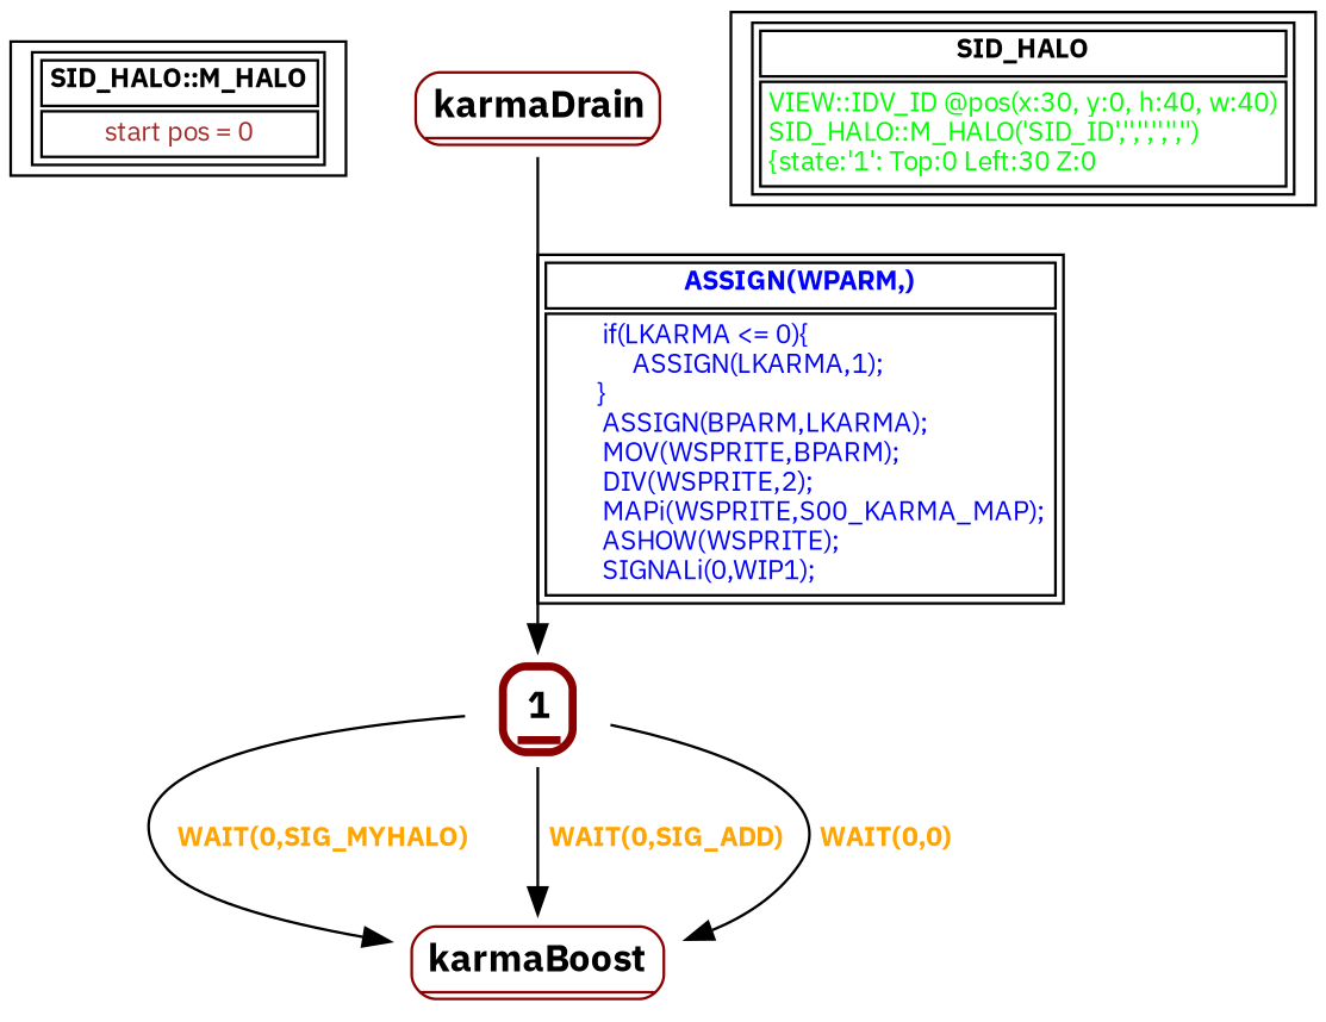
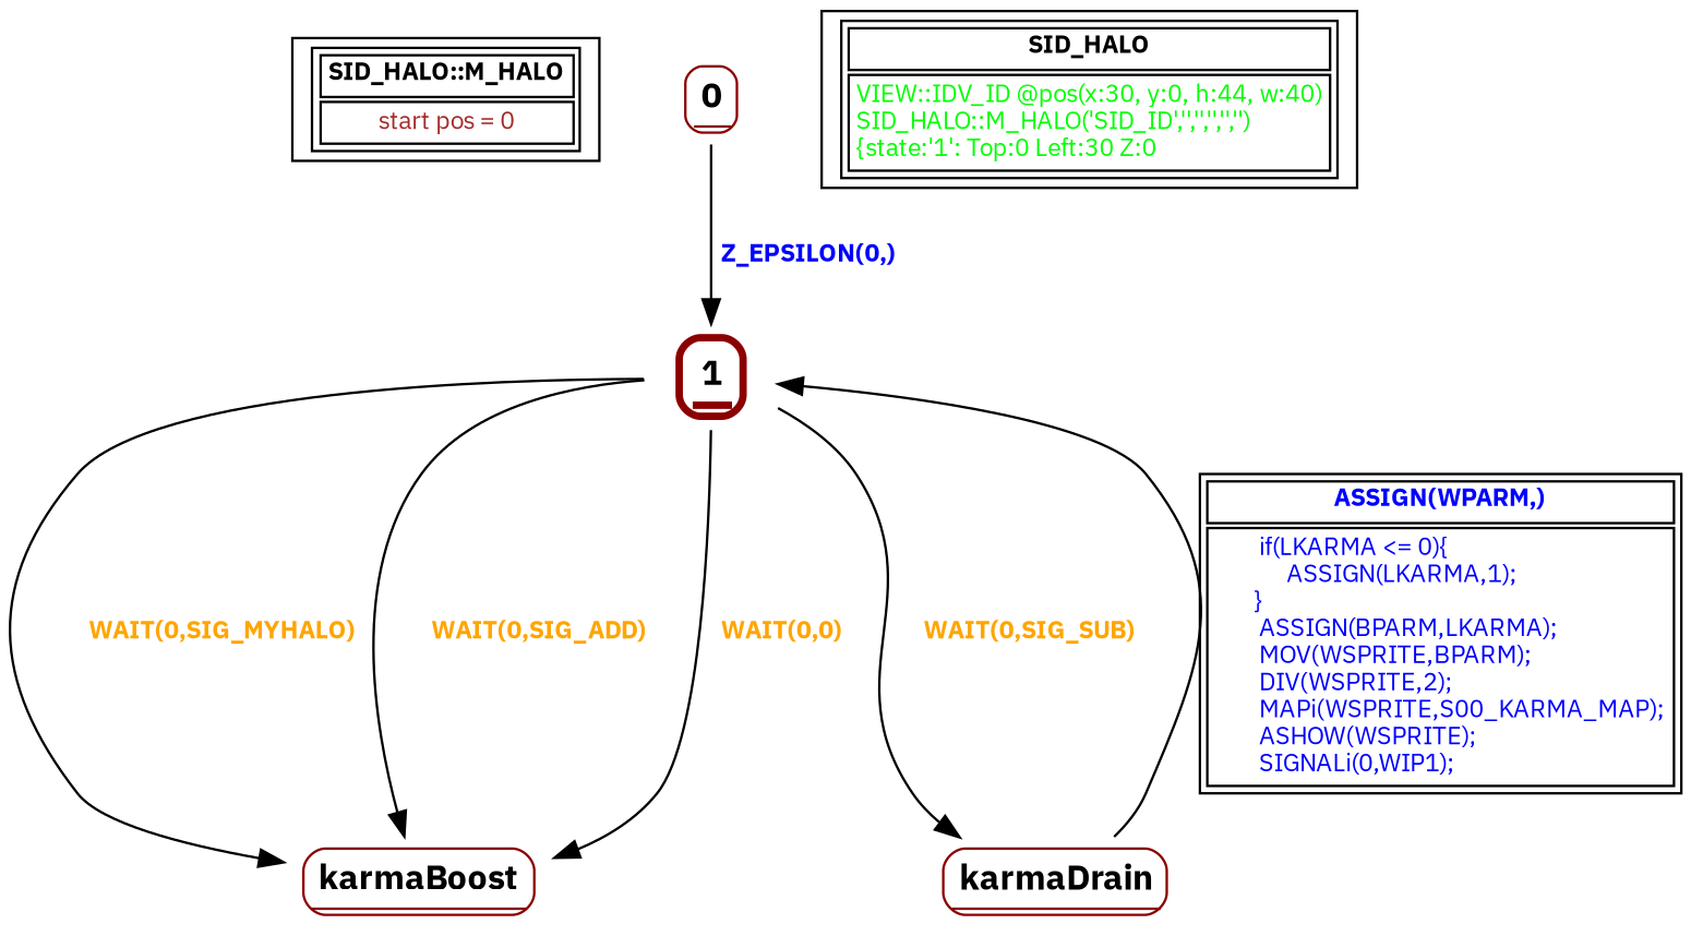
  digraph {
    fontname="IBM Plex Sans"
    node [fontname="IBM Plex Sans" fontsize=14 shape=none]
    edge [fontcolor=orange fontname="IBM Plex Sans" fontsize=10]
    n1 [fontsize=10 label=< <table border="1"><tr><td><b>SID_HALO::M_HALO<br align="left"/></b></td></tr> <tr><td><font point-size="10" color ="brown">start pos = 0<br align="left"/></font></td></tr></table>> shape=record]
+   n2 [label=< <table border="1" color="darkred" style="rounded"><tr><td sides="b"><b>0<br align="left"/></b></td></tr> </table>>]
    n3 [label=< <table border="3" color="darkred" style="rounded"><tr><td sides="b"><b>1<br align="left"/></b></td></tr> </table>>]
    n4 [label=< <table border="1" color="darkred" style="rounded"><tr><td sides="b"><b>karmaBoost<br align="left"/></b></td></tr> </table>>]
    n5 [label=< <table border="1" color="darkred" style="rounded"><tr><td sides="b"><b>karmaDrain<br align="left"/></b></td></tr> </table>>]
-   n6 [fontsize=10 label=< <table border="1"><tr><td><b>SID_HALO<br align="left"/></b></td></tr> <tr><td><font point-size="10" color ="green">VIEW::IDV_ID @pos(x:30, y:0, h:40, w:40)<br align="left"/>SID_HALO::M_HALO(&apos;SID_ID&apos;,&apos;&apos;,&apos;&apos;,&apos;&apos;,&apos;&apos;,&apos;&apos;)<br align="left"/>			&#123;state:&apos;1&apos;: Top:0 Left:30 Z:0<br align="left"/></font></td></tr></table>> shape=record]
+   n6 [fontsize=10 label=< <table border="1"><tr><td><b>SID_HALO<br align="left"/></b></td></tr> <tr><td><font point-size="10" color ="green">VIEW::IDV_ID @pos(x:30, y:0, h:44, w:40)<br align="left"/>SID_HALO::M_HALO(&apos;SID_ID&apos;,&apos;&apos;,&apos;&apos;,&apos;&apos;,&apos;&apos;,&apos;&apos;)<br align="left"/>			&#123;state:&apos;1&apos;: Top:0 Left:30 Z:0<br align="left"/></font></td></tr></table>> shape=record]
+   n2 -> n3 [fontcolor=blue label=< <table border="0"><tr><td><b>Z_EPSILON(0,)<br align="left"/></b></td></tr> </table>>]
    n3 -> n4 [label=< <table border="0"><tr><td><b>WAIT(0,SIG_MYHALO)<br align="left"/></b></td></tr> </table>>]
    n3 -> n4 [label=< <table border="0"><tr><td><b>WAIT(0,SIG_ADD)<br align="left"/></b></td></tr> </table>>]
    n3 -> n4 [label=< <table border="0"><tr><td><b>WAIT(0,0)<br align="left"/></b></td></tr> </table>>]
+   n3 -> n5 [label=< <table border="0"><tr><td><b>WAIT(0,SIG_SUB)<br align="left"/></b></td></tr> </table>>]
    n5 -> n3 [fontcolor=blue label=< <table border="1"><tr><td><b>ASSIGN(WPARM,)<br align="left"/></b></td></tr> <tr><td><font point-size="10" color ="blue">        if(LKARMA &lt;= 0)&#123;<br align="left"/>             ASSIGN(LKARMA,1);<br align="left"/>       &#125;      <br align="left"/>        ASSIGN(BPARM,LKARMA);<br align="left"/>        MOV(WSPRITE,BPARM);<br align="left"/>        DIV(WSPRITE,2);<br align="left"/>        MAPi(WSPRITE,S00_KARMA_MAP);<br align="left"/>        ASHOW(WSPRITE);<br align="left"/>        SIGNALi(0,WIP1);<br align="left"/></font></td></tr></table>>]
  }
